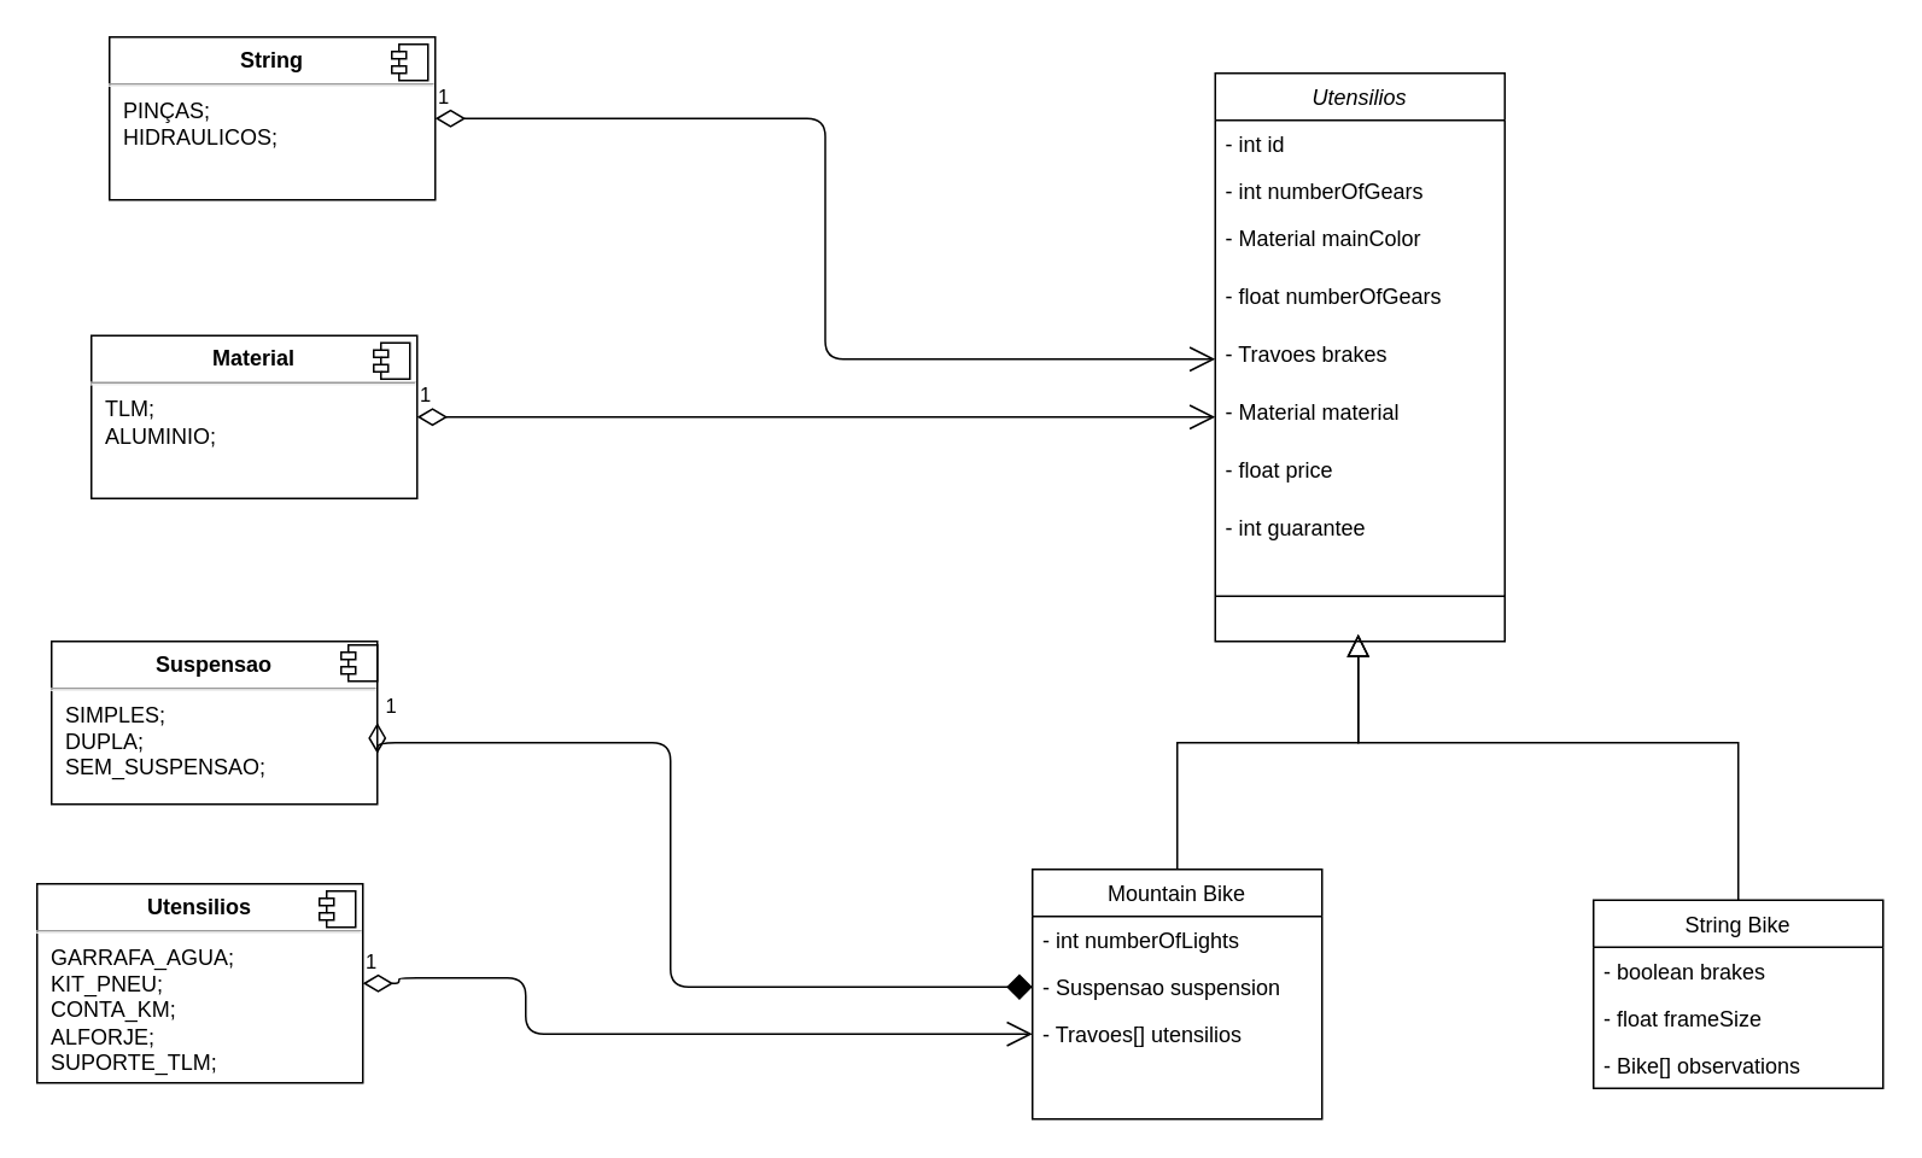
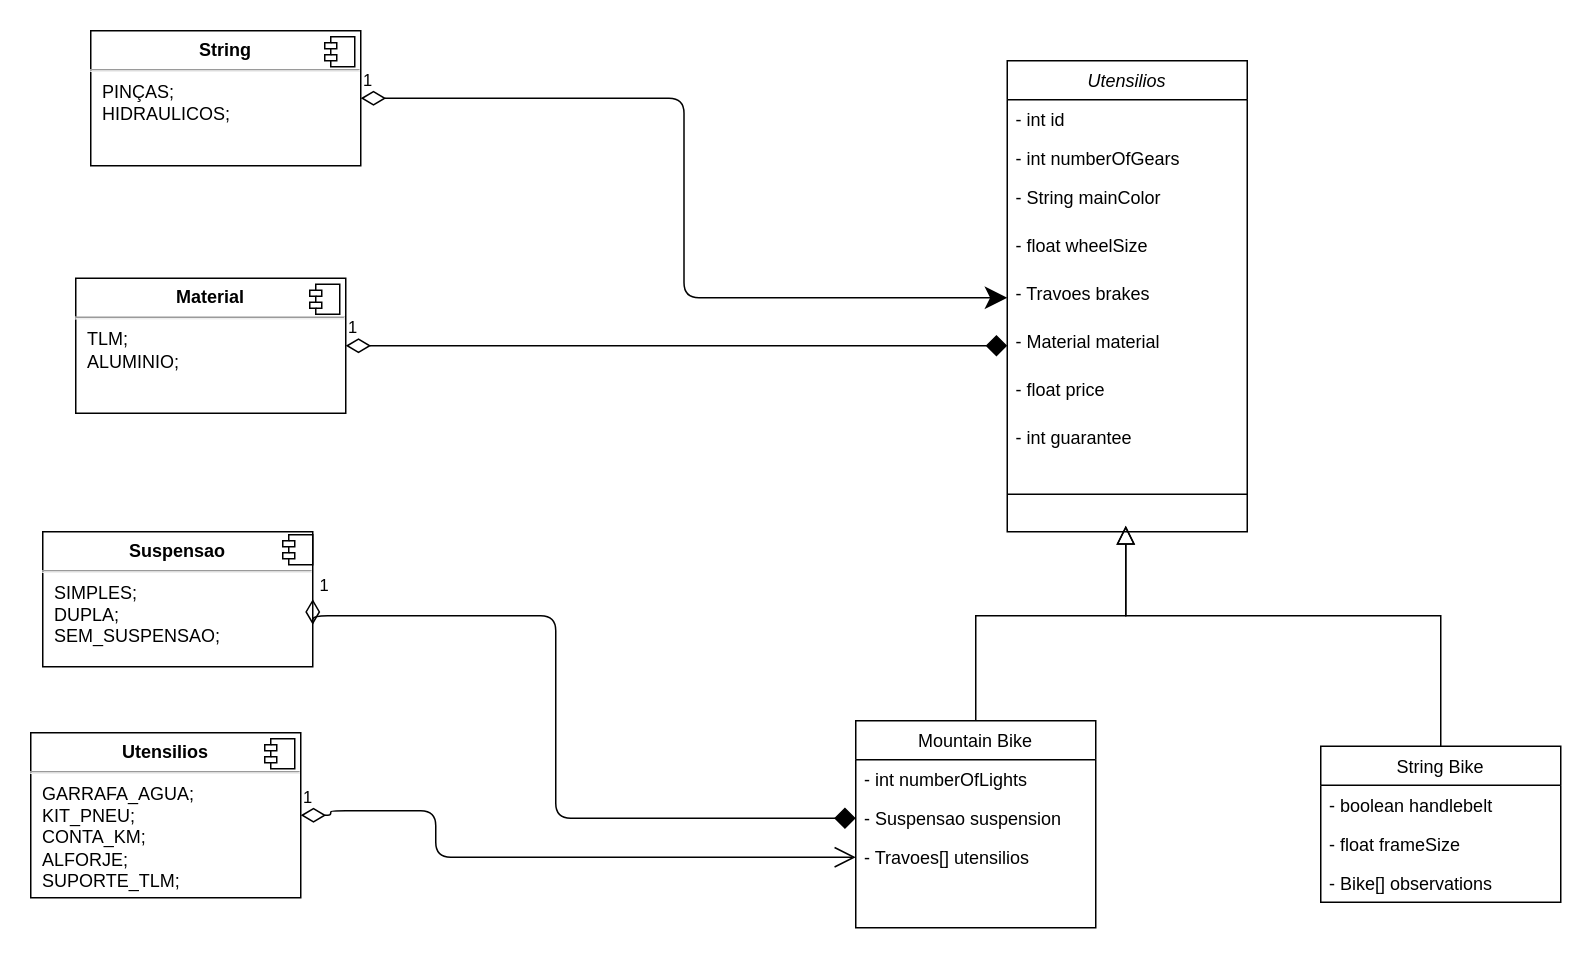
  <mxCell id="0" />
  <mxCell id="1" parent="0" />
  <mxCell id="2" value="Utensilios" style="swimlane;fontStyle=2;align=center;verticalAlign=top;childLayout=stackLayout;horizontal=1;startSize=26;horizontalStack=0;resizeParent=1;resizeLast=0;collapsible=1;marginBottom=0;rounded=0;shadow=0;strokeWidth=1;" parent="1" vertex="1"><mxGeometry x="671" y="40" width="160" height="314" as="geometry"><mxRectangle x="340" y="90" width="160" height="26" as="alternateBounds" /></mxGeometry></mxCell>
  <mxCell id="3" value="- int id" style="text;align=left;verticalAlign=top;spacingLeft=4;spacingRight=4;overflow=hidden;rotatable=0;points=[[0,0.5],[1,0.5]];portConstraint=eastwest;" parent="2" vertex="1"><mxGeometry y="26" width="160" height="26" as="geometry" /></mxCell>
  <mxCell id="4" value="- int numberOfGears" style="text;align=left;verticalAlign=top;spacingLeft=4;spacingRight=4;overflow=hidden;rotatable=0;points=[[0,0.5],[1,0.5]];portConstraint=eastwest;rounded=0;shadow=0;html=0;" parent="2" vertex="1"><mxGeometry y="52" width="160" height="26" as="geometry" /></mxCell>
- <mxCell id="5" value="- Material mainColor" style="text;align=left;verticalAlign=top;spacingLeft=4;spacingRight=4;overflow=hidden;rotatable=0;points=[[0,0.5],[1,0.5]];portConstraint=eastwest;rounded=0;shadow=0;html=0;" parent="2" vertex="1"><mxGeometry y="78" width="160" height="32" as="geometry" /></mxCell>
- <mxCell id="6" value="- float numberOfGears" style="text;align=left;verticalAlign=top;spacingLeft=4;spacingRight=4;overflow=hidden;rotatable=0;points=[[0,0.5],[1,0.5]];portConstraint=eastwest;rounded=0;shadow=0;html=0;" vertex="1" parent="2"><mxGeometry y="110" width="160" height="32" as="geometry" /></mxCell>
+ <mxCell id="5" value="- String mainColor" style="text;align=left;verticalAlign=top;spacingLeft=4;spacingRight=4;overflow=hidden;rotatable=0;points=[[0,0.5],[1,0.5]];portConstraint=eastwest;rounded=0;shadow=0;html=0;" parent="2" vertex="1"><mxGeometry y="78" width="160" height="32" as="geometry" /></mxCell>
+ <mxCell id="6" value="- float wheelSize" style="text;align=left;verticalAlign=top;spacingLeft=4;spacingRight=4;overflow=hidden;rotatable=0;points=[[0,0.5],[1,0.5]];portConstraint=eastwest;rounded=0;shadow=0;html=0;" vertex="1" parent="2"><mxGeometry y="110" width="160" height="32" as="geometry" /></mxCell>
  <mxCell id="7" value="- Travoes brakes" style="text;align=left;verticalAlign=top;spacingLeft=4;spacingRight=4;overflow=hidden;rotatable=0;points=[[0,0.5],[1,0.5]];portConstraint=eastwest;rounded=0;shadow=0;html=0;" vertex="1" parent="2"><mxGeometry y="142" width="160" height="32" as="geometry" /></mxCell>
  <mxCell id="8" value="- Material material" style="text;align=left;verticalAlign=top;spacingLeft=4;spacingRight=4;overflow=hidden;rotatable=0;points=[[0,0.5],[1,0.5]];portConstraint=eastwest;rounded=0;shadow=0;html=0;" vertex="1" parent="2"><mxGeometry y="174" width="160" height="32" as="geometry" /></mxCell>
  <mxCell id="9" value="- float price" style="text;align=left;verticalAlign=top;spacingLeft=4;spacingRight=4;overflow=hidden;rotatable=0;points=[[0,0.5],[1,0.5]];portConstraint=eastwest;rounded=0;shadow=0;html=0;" vertex="1" parent="2"><mxGeometry y="206" width="160" height="32" as="geometry" /></mxCell>
  <mxCell id="10" value="- int guarantee" style="text;align=left;verticalAlign=top;spacingLeft=4;spacingRight=4;overflow=hidden;rotatable=0;points=[[0,0.5],[1,0.5]];portConstraint=eastwest;" parent="2" vertex="1"><mxGeometry y="238" width="160" height="26" as="geometry" /></mxCell>
  <mxCell id="11" value="" style="line;html=1;strokeWidth=1;align=left;verticalAlign=middle;spacingTop=-1;spacingLeft=3;spacingRight=3;rotatable=0;labelPosition=right;points=[];portConstraint=eastwest;" parent="2" vertex="1"><mxGeometry y="264" width="160" height="50" as="geometry" /></mxCell>
  <mxCell id="12" value="Mountain Bike" style="swimlane;fontStyle=0;align=center;verticalAlign=top;childLayout=stackLayout;horizontal=1;startSize=26;horizontalStack=0;resizeParent=1;resizeLast=0;collapsible=1;marginBottom=0;rounded=0;shadow=0;strokeWidth=1;" parent="1" vertex="1"><mxGeometry x="570" y="480" width="160" height="138" as="geometry"><mxRectangle x="130" y="380" width="160" height="26" as="alternateBounds" /></mxGeometry></mxCell>
  <mxCell id="13" value="- int numberOfLights" style="text;align=left;verticalAlign=top;spacingLeft=4;spacingRight=4;overflow=hidden;rotatable=0;points=[[0,0.5],[1,0.5]];portConstraint=eastwest;" parent="12" vertex="1"><mxGeometry y="26" width="160" height="26" as="geometry" /></mxCell>
  <mxCell id="14" value="- Suspensao suspension" style="text;align=left;verticalAlign=top;spacingLeft=4;spacingRight=4;overflow=hidden;rotatable=0;points=[[0,0.5],[1,0.5]];portConstraint=eastwest;rounded=0;shadow=0;html=0;" parent="12" vertex="1"><mxGeometry y="52" width="160" height="26" as="geometry" /></mxCell>
  <mxCell id="15" value="- Travoes[] utensilios" style="text;align=left;verticalAlign=top;spacingLeft=4;spacingRight=4;overflow=hidden;rotatable=0;points=[[0,0.5],[1,0.5]];portConstraint=eastwest;rounded=0;shadow=0;html=0;" vertex="1" parent="12"><mxGeometry y="78" width="160" height="26" as="geometry" /></mxCell>
  <mxCell id="16" value="String Bike" style="swimlane;fontStyle=0;align=center;verticalAlign=top;childLayout=stackLayout;horizontal=1;startSize=26;horizontalStack=0;resizeParent=1;resizeLast=0;collapsible=1;marginBottom=0;rounded=0;shadow=0;strokeWidth=1;" parent="1" vertex="1"><mxGeometry x="880" y="497" width="160" height="104" as="geometry"><mxRectangle x="340" y="380" width="170" height="26" as="alternateBounds" /></mxGeometry></mxCell>
- <mxCell id="17" value="- boolean brakes" style="text;align=left;verticalAlign=top;spacingLeft=4;spacingRight=4;overflow=hidden;rotatable=0;points=[[0,0.5],[1,0.5]];portConstraint=eastwest;" parent="16" vertex="1"><mxGeometry y="26" width="160" height="26" as="geometry" /></mxCell>
+ <mxCell id="17" value="- boolean handlebelt" style="text;align=left;verticalAlign=top;spacingLeft=4;spacingRight=4;overflow=hidden;rotatable=0;points=[[0,0.5],[1,0.5]];portConstraint=eastwest;" parent="16" vertex="1"><mxGeometry y="26" width="160" height="26" as="geometry" /></mxCell>
  <mxCell id="18" value="- float frameSize" style="text;align=left;verticalAlign=top;spacingLeft=4;spacingRight=4;overflow=hidden;rotatable=0;points=[[0,0.5],[1,0.5]];portConstraint=eastwest;" vertex="1" parent="16"><mxGeometry y="52" width="160" height="26" as="geometry" /></mxCell>
  <mxCell id="19" value="- Bike[] observations" style="text;align=left;verticalAlign=top;spacingLeft=4;spacingRight=4;overflow=hidden;rotatable=0;points=[[0,0.5],[1,0.5]];portConstraint=eastwest;" vertex="1" parent="16"><mxGeometry y="78" width="160" height="26" as="geometry" /></mxCell>
  <mxCell id="20" value="" style="endArrow=block;endSize=10;endFill=0;shadow=0;strokeWidth=1;rounded=0;edgeStyle=elbowEdgeStyle;elbow=vertical;" parent="1" source="16" edge="1"><mxGeometry width="160" relative="1" as="geometry"><mxPoint x="660" y="293" as="sourcePoint" /><mxPoint x="750" y="350" as="targetPoint" /><Array as="points"><mxPoint x="870" y="410" /><mxPoint x="750" y="350" /><mxPoint x="860" y="410" /><mxPoint x="750" y="380" /><mxPoint x="770" y="370" /><mxPoint x="980" y="380" /><mxPoint x="860" y="380" /></Array></mxGeometry></mxCell>
  <mxCell id="21" value="&lt;p style=&quot;margin: 0px ; margin-top: 6px ; text-align: center&quot;&gt;&lt;b&gt;Suspensao&lt;/b&gt;&lt;/p&gt;&lt;hr&gt;&lt;p style=&quot;margin: 0px ; margin-left: 8px&quot;&gt;SIMPLES;&lt;/p&gt;&lt;p style=&quot;margin: 0px ; margin-left: 8px&quot;&gt;DUPLA;&lt;/p&gt;&lt;p style=&quot;margin: 0px ; margin-left: 8px&quot;&gt;SEM_SUSPENSAO;&lt;/p&gt;" style="align=left;overflow=fill;html=1;dropTarget=0;" vertex="1" parent="1"><mxGeometry x="28" y="354" width="180" height="90" as="geometry" /></mxCell>
  <mxCell id="22" value="" style="shape=component;jettyWidth=8;jettyHeight=4;" vertex="1" parent="21"><mxGeometry x="1" width="20" height="20" relative="1" as="geometry"><mxPoint x="-20" y="2" as="offset" /></mxGeometry></mxCell>
  <mxCell id="23" value="&lt;p style=&quot;margin: 0px ; margin-top: 6px ; text-align: center&quot;&gt;&lt;b&gt;Utensilios&lt;/b&gt;&lt;/p&gt;&lt;hr&gt;&lt;p style=&quot;margin: 0px ; margin-left: 8px&quot;&gt;GARRAFA_AGUA;&lt;/p&gt;&lt;p style=&quot;margin: 0px ; margin-left: 8px&quot;&gt;KIT_PNEU;&lt;/p&gt;&lt;p style=&quot;margin: 0px ; margin-left: 8px&quot;&gt;CONTA_KM;&lt;/p&gt;&lt;p style=&quot;margin: 0px ; margin-left: 8px&quot;&gt;ALFORJE;&lt;/p&gt;&lt;p style=&quot;margin: 0px ; margin-left: 8px&quot;&gt;SUPORTE_TLM;&lt;/p&gt;" style="align=left;overflow=fill;html=1;dropTarget=0;" vertex="1" parent="1"><mxGeometry x="20" y="488" width="180" height="110" as="geometry" /></mxCell>
  <mxCell id="24" value="" style="shape=component;jettyWidth=8;jettyHeight=4;" vertex="1" parent="23"><mxGeometry x="1" width="20" height="20" relative="1" as="geometry"><mxPoint x="-24" y="4" as="offset" /></mxGeometry></mxCell>
  <mxCell id="25" value="&lt;p style=&quot;margin: 0px ; margin-top: 6px ; text-align: center&quot;&gt;&lt;b&gt;Material&lt;/b&gt;&lt;/p&gt;&lt;hr&gt;&lt;p style=&quot;margin: 0px ; margin-left: 8px&quot;&gt;TLM;&lt;/p&gt;&lt;p style=&quot;margin: 0px ; margin-left: 8px&quot;&gt;ALUMINIO;&lt;/p&gt;" style="align=left;overflow=fill;html=1;dropTarget=0;" vertex="1" parent="1"><mxGeometry x="50" y="185" width="180" height="90" as="geometry" /></mxCell>
  <mxCell id="26" value="" style="shape=component;jettyWidth=8;jettyHeight=4;" vertex="1" parent="25"><mxGeometry x="1" width="20" height="20" relative="1" as="geometry"><mxPoint x="-24" y="4" as="offset" /></mxGeometry></mxCell>
  <mxCell id="27" value="&lt;p style=&quot;margin: 0px ; margin-top: 6px ; text-align: center&quot;&gt;&lt;b&gt;String&lt;/b&gt;&lt;/p&gt;&lt;hr&gt;&lt;p style=&quot;margin: 0px ; margin-left: 8px&quot;&gt;PINÇAS;&lt;/p&gt;&lt;p style=&quot;margin: 0px ; margin-left: 8px&quot;&gt;HIDRAULICOS;&lt;/p&gt;" style="align=left;overflow=fill;html=1;dropTarget=0;" vertex="1" parent="1"><mxGeometry x="60" y="20" width="180" height="90" as="geometry" /></mxCell>
  <mxCell id="28" value="" style="shape=component;jettyWidth=8;jettyHeight=4;" vertex="1" parent="27"><mxGeometry x="1" width="20" height="20" relative="1" as="geometry"><mxPoint x="-24" y="4" as="offset" /></mxGeometry></mxCell>
  <mxCell id="29" value="" style="endArrow=block;endSize=10;endFill=0;shadow=0;strokeWidth=1;rounded=0;edgeStyle=elbowEdgeStyle;elbow=vertical;exitX=0.5;exitY=0;exitDx=0;exitDy=0;" edge="1" parent="1" source="12"><mxGeometry width="160" relative="1" as="geometry"><mxPoint x="990" y="470" as="sourcePoint" /><mxPoint x="750" y="350" as="targetPoint" /><Array as="points"><mxPoint x="700" y="410" /><mxPoint x="760" y="360" /><mxPoint x="870" y="420" /><mxPoint x="760" y="390" /><mxPoint x="780" y="380" /><mxPoint x="990" y="390" /><mxPoint x="870" y="390" /></Array></mxGeometry></mxCell>
  <mxCell id="30" value="1" style="endArrow=diamond;html=1;endSize=12;startArrow=diamondThin;startSize=14;startFill=0;edgeStyle=orthogonalEdgeStyle;align=left;verticalAlign=bottom;exitX=1;exitY=0.5;exitDx=0;exitDy=0;entryX=0;entryY=0.5;entryDx=0;entryDy=0;" edge="1" parent="1" source="21" target="14"><mxGeometry x="-1" y="3" relative="1" as="geometry"><mxPoint x="520" y="360" as="sourcePoint" /><mxPoint x="680" y="360" as="targetPoint" /><Array as="points"><mxPoint x="208" y="410" /><mxPoint x="370" y="410" /><mxPoint x="370" y="545" /></Array></mxGeometry></mxCell>
  <mxCell id="31" value="1" style="endArrow=open;html=1;endSize=12;startArrow=diamondThin;startSize=14;startFill=0;edgeStyle=orthogonalEdgeStyle;align=left;verticalAlign=bottom;entryX=0;entryY=0.5;entryDx=0;entryDy=0;exitX=1;exitY=0.5;exitDx=0;exitDy=0;" edge="1" parent="1" source="23" target="15"><mxGeometry x="-1" y="3" relative="1" as="geometry"><mxPoint x="228" y="270" as="sourcePoint" /><mxPoint x="388" y="270" as="targetPoint" /><Array as="points"><mxPoint x="220" y="543" /><mxPoint x="220" y="540" /><mxPoint x="290" y="540" /><mxPoint x="290" y="571" /></Array></mxGeometry></mxCell>
- <mxCell id="32" value="1" style="endArrow=open;html=1;endSize=12;startArrow=diamondThin;startSize=14;startFill=0;edgeStyle=orthogonalEdgeStyle;align=left;verticalAlign=bottom;exitX=1;exitY=0.5;exitDx=0;exitDy=0;entryX=0;entryY=0.5;entryDx=0;entryDy=0;" edge="1" parent="1" source="25" target="8"><mxGeometry x="-1" y="3" relative="1" as="geometry"><mxPoint x="310" y="220" as="sourcePoint" /><mxPoint x="470" y="220" as="targetPoint" /><Array as="points"><mxPoint x="380" y="230" /><mxPoint x="380" y="230" /></Array></mxGeometry></mxCell>
- <mxCell id="33" value="1" style="endArrow=open;html=1;endSize=12;startArrow=diamondThin;startSize=14;startFill=0;edgeStyle=orthogonalEdgeStyle;align=left;verticalAlign=bottom;exitX=1;exitY=0.5;exitDx=0;exitDy=0;entryX=0;entryY=0.5;entryDx=0;entryDy=0;" edge="1" parent="1" source="27" target="7"><mxGeometry x="-1" y="3" relative="1" as="geometry"><mxPoint x="280" y="64.5" as="sourcePoint" /><mxPoint x="440" y="64.5" as="targetPoint" /></mxGeometry></mxCell>
+ <mxCell id="32" value="1" style="endArrow=diamond;html=1;endSize=12;startArrow=diamondThin;startSize=14;startFill=0;edgeStyle=orthogonalEdgeStyle;align=left;verticalAlign=bottom;exitX=1;exitY=0.5;exitDx=0;exitDy=0;entryX=0;entryY=0.5;entryDx=0;entryDy=0;" edge="1" parent="1" source="25" target="8"><mxGeometry x="-1" y="3" relative="1" as="geometry"><mxPoint x="310" y="220" as="sourcePoint" /><mxPoint x="470" y="220" as="targetPoint" /><Array as="points"><mxPoint x="380" y="230" /><mxPoint x="380" y="230" /></Array></mxGeometry></mxCell>
+ <mxCell id="33" value="1" style="endArrow=classic;html=1;endSize=12;startArrow=diamondThin;startSize=14;startFill=0;edgeStyle=orthogonalEdgeStyle;align=left;verticalAlign=bottom;exitX=1;exitY=0.5;exitDx=0;exitDy=0;entryX=0;entryY=0.5;entryDx=0;entryDy=0;" edge="1" parent="1" source="27" target="7"><mxGeometry x="-1" y="3" relative="1" as="geometry"><mxPoint x="280" y="64.5" as="sourcePoint" /><mxPoint x="440" y="64.5" as="targetPoint" /></mxGeometry></mxCell>
